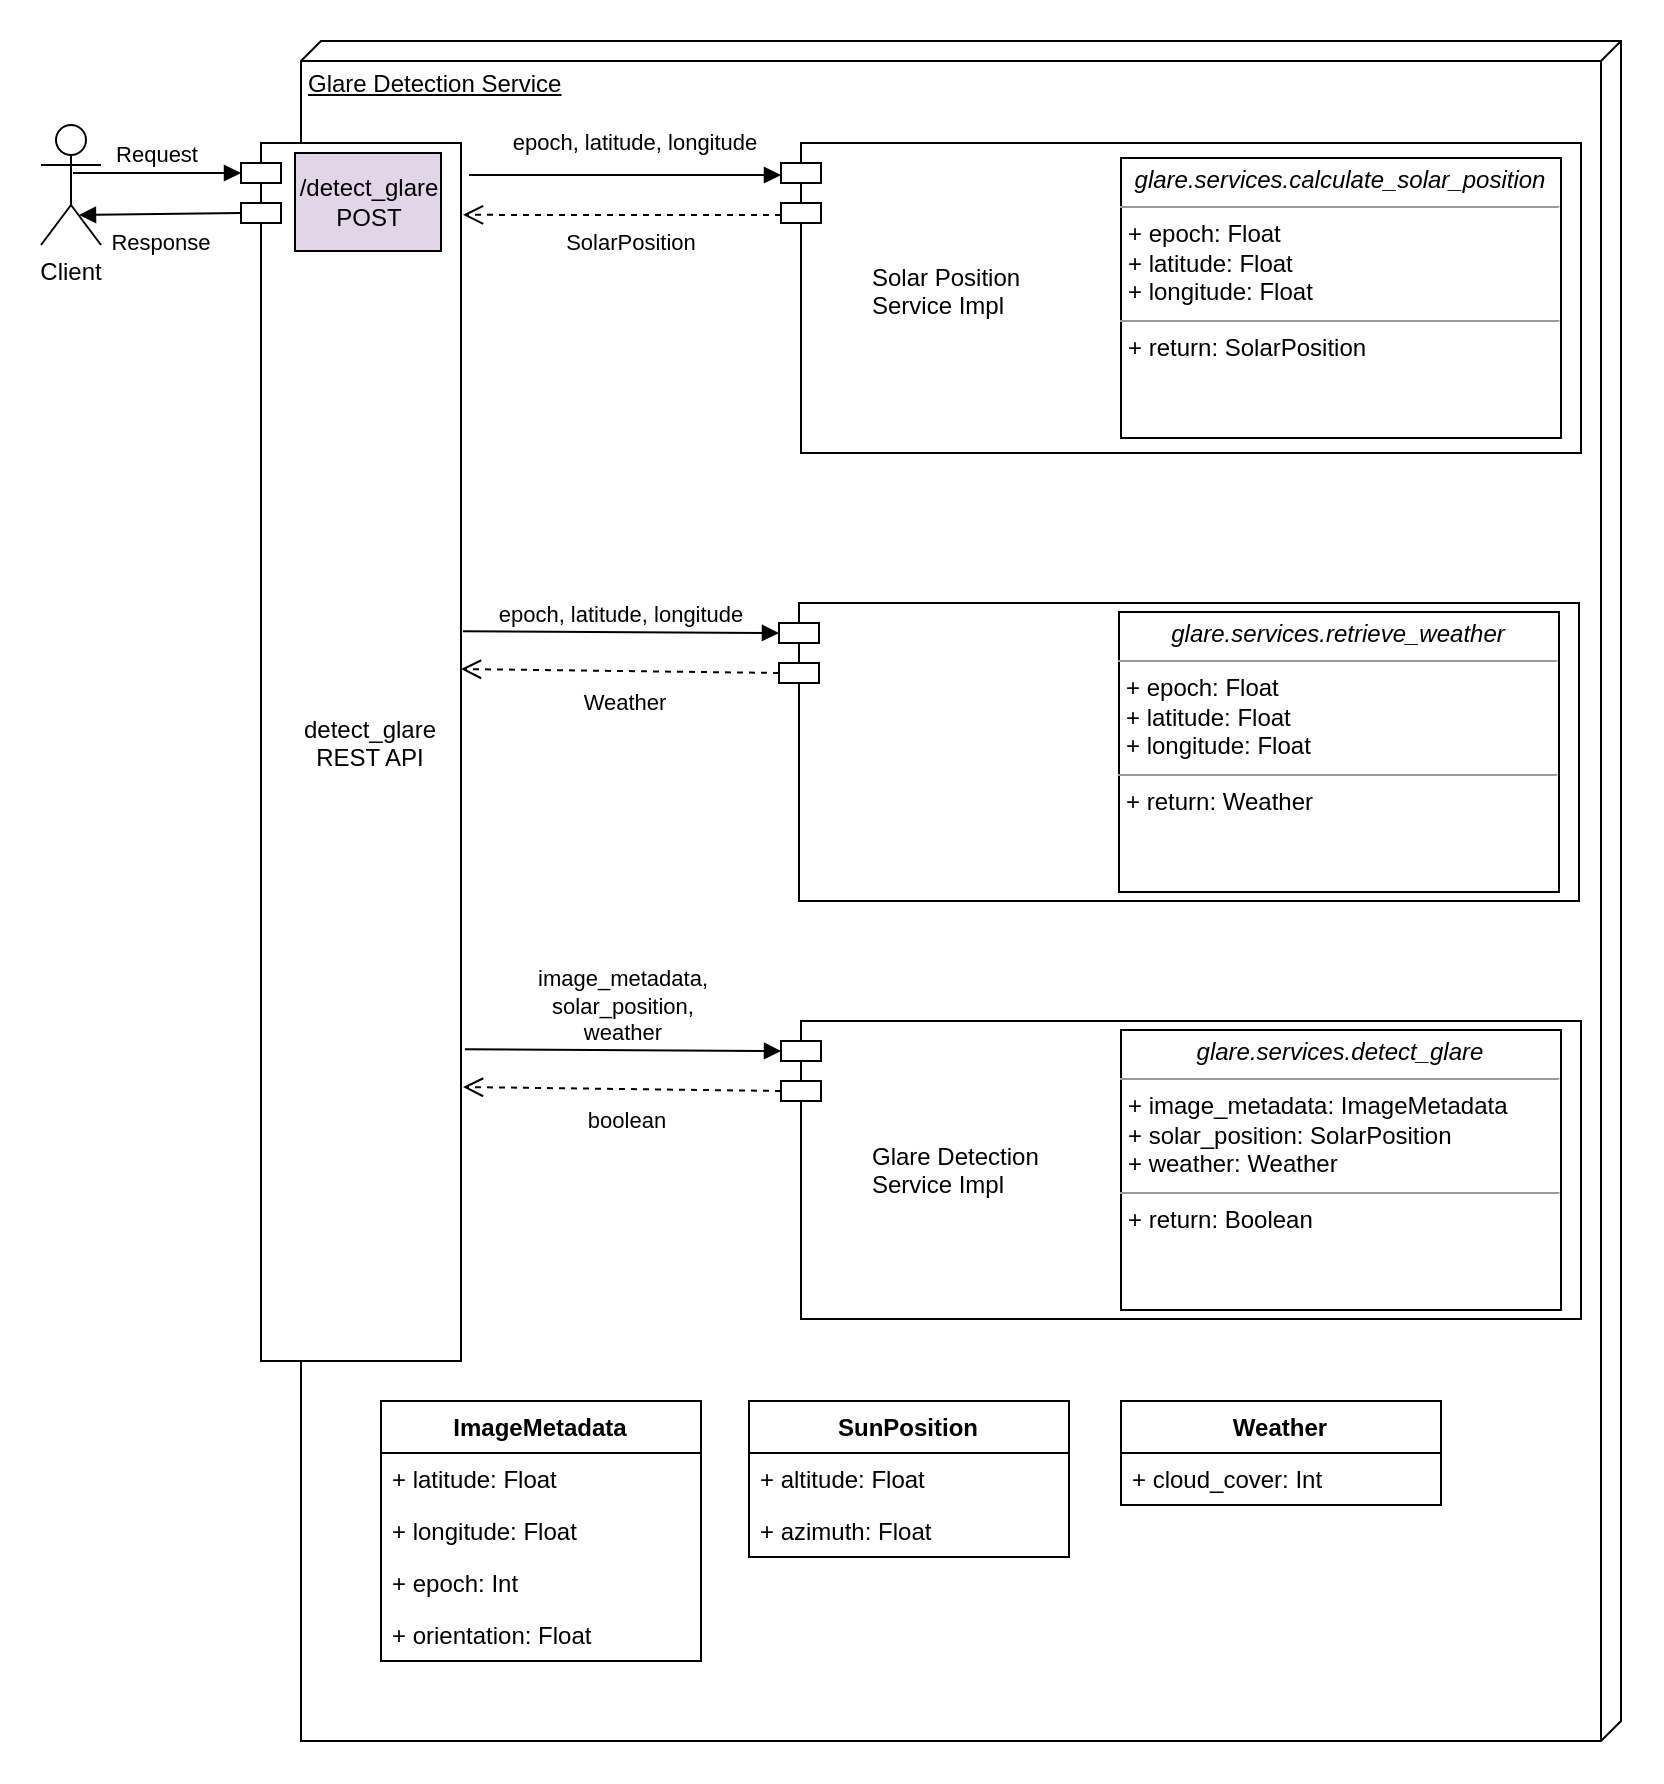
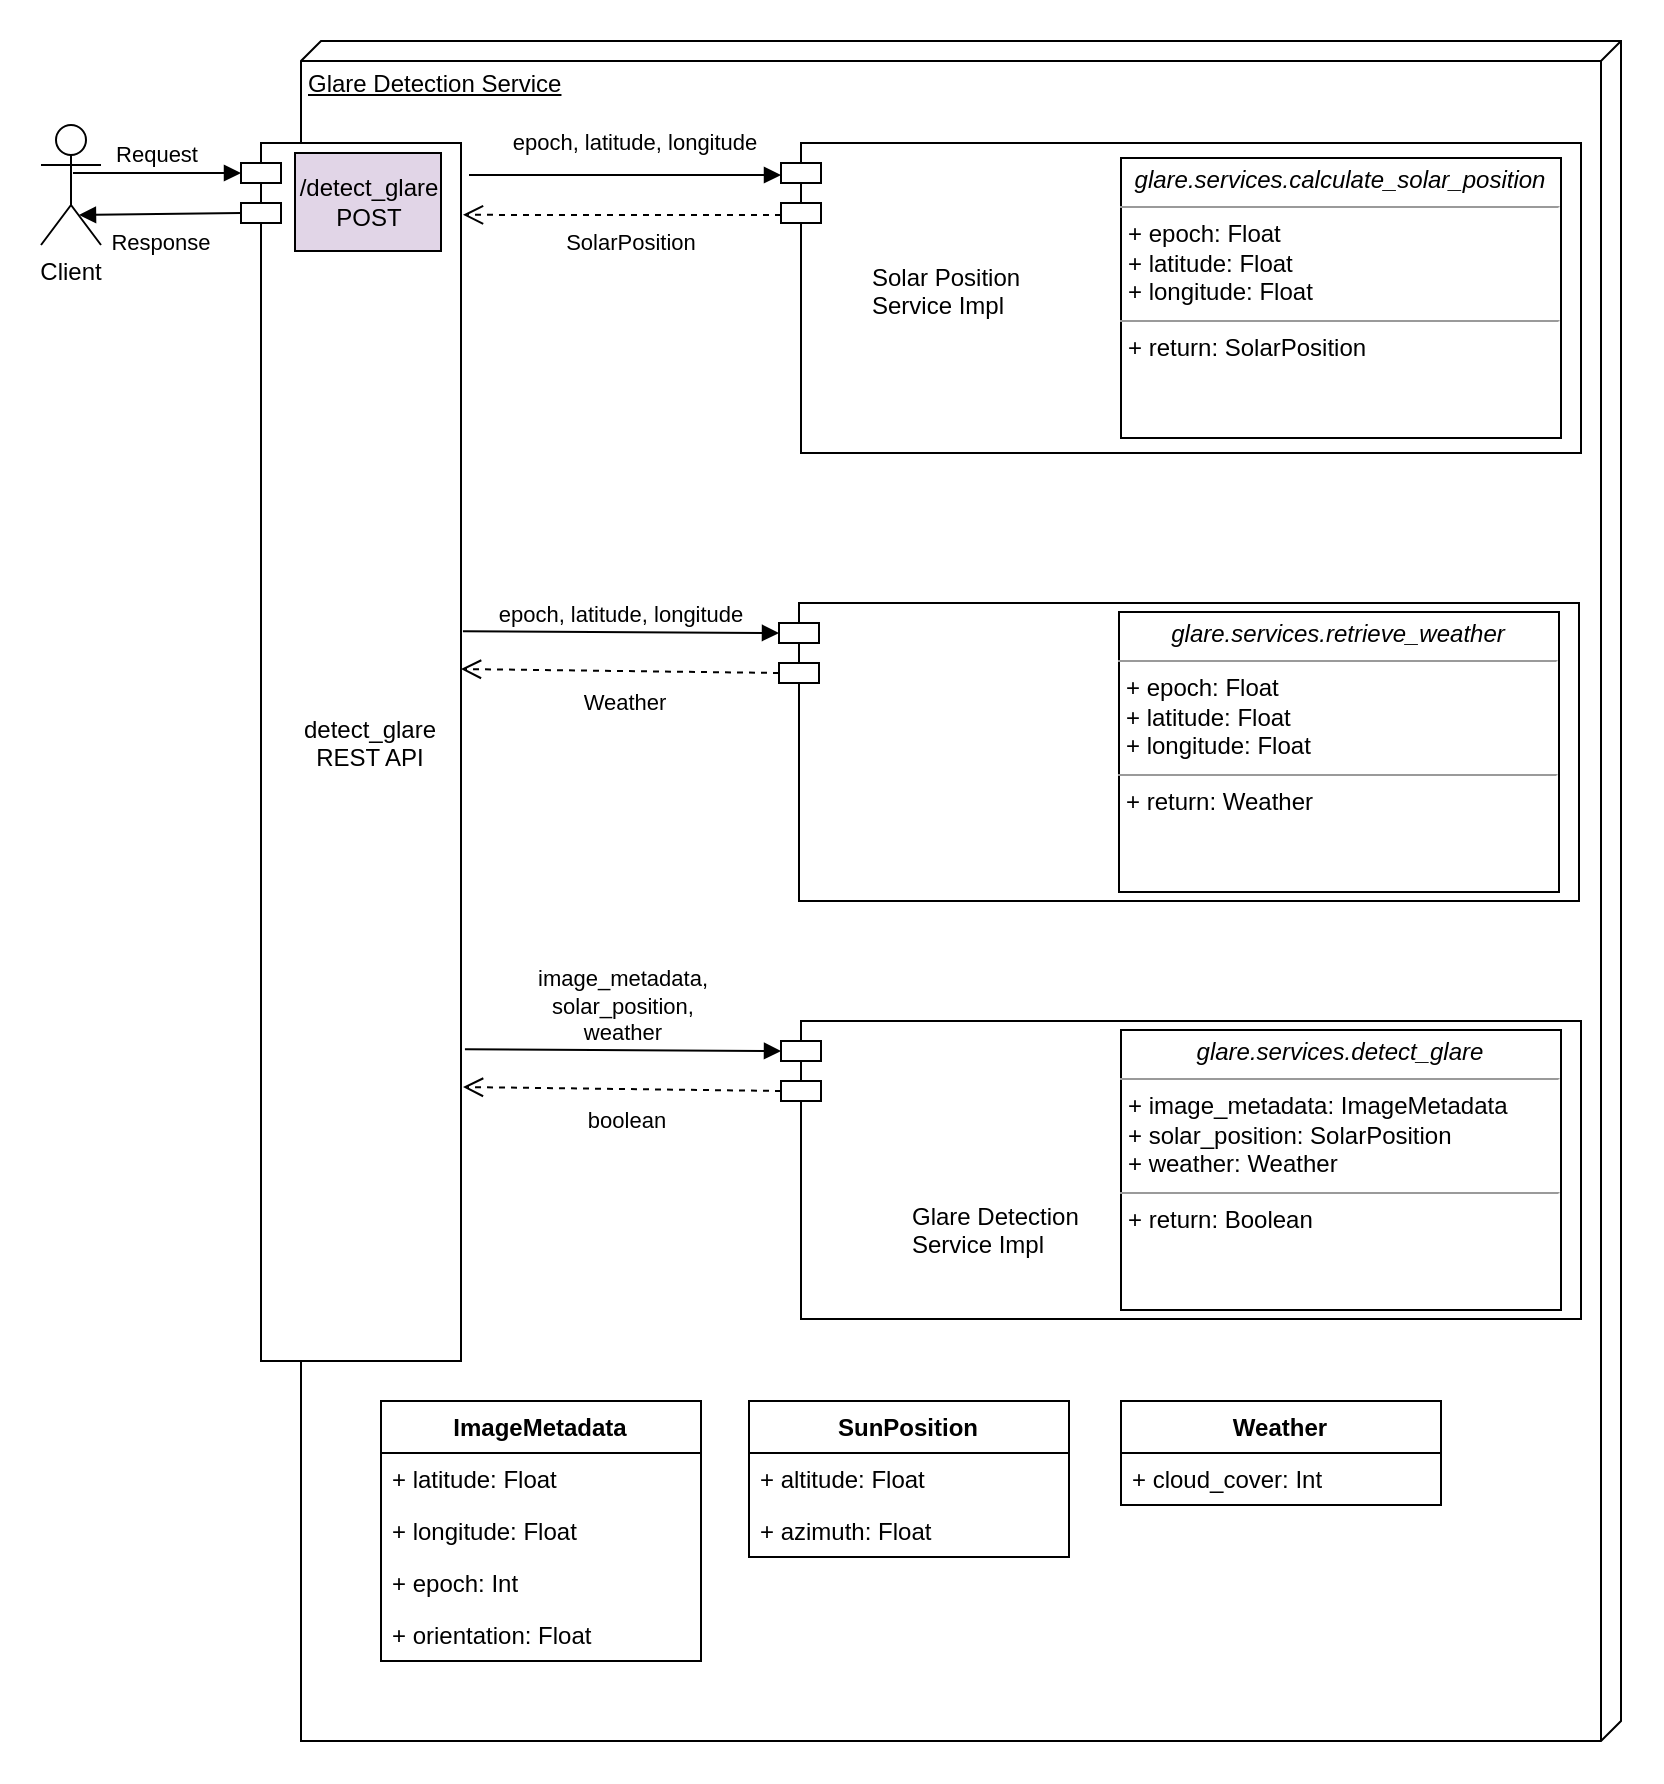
  <mxCell id="0" />
  <mxCell id="1" parent="0" />
  <mxCell id="2" value="Glare Detection Service&lt;br&gt;" style="verticalAlign=top;align=left;spacingTop=8;spacingLeft=2;spacingRight=12;shape=cube;size=10;direction=south;fontStyle=4;html=1;" parent="1" vertex="1"><mxGeometry x="150" y="20" width="660" height="850" as="geometry" /></mxCell>
  <mxCell id="3" value="&#10;&#10;&#10;&#10;&#10;&#10;&#10;&#10;&#10;&#10;&#10;&#10;&#10;&#10;&#10;&#10;&#10;&#10;&#10;&#10;detect_glare&#10;REST API" style="shape=module;align=left;spacingLeft=20;align=center;verticalAlign=top;" parent="1" vertex="1"><mxGeometry x="120" y="71" width="110" height="609" as="geometry" /></mxCell>
  <mxCell id="4" value="image_metadata,&lt;br&gt;solar_position,&lt;br&gt;weather" style="html=1;verticalAlign=bottom;endArrow=block;entryX=0;entryY=0;entryDx=0;entryDy=15;entryPerimeter=0;exitX=1.018;exitY=0.585;exitDx=0;exitDy=0;exitPerimeter=0;" parent="1" edge="1"><mxGeometry relative="1" as="geometry"><mxPoint x="231.98" y="524.125" as="sourcePoint" /><mxPoint x="390" y="525" as="targetPoint" /></mxGeometry></mxCell>
  <mxCell id="5" value="SolarPosition" style="html=1;verticalAlign=bottom;endArrow=open;dashed=1;endSize=8;exitX=0.1;exitY=0.719;exitDx=0;exitDy=0;exitPerimeter=0;entryX=1.009;entryY=0.059;entryDx=0;entryDy=0;entryPerimeter=0;" parent="1" target="3" edge="1"><mxGeometry x="-0.059" y="23" relative="1" as="geometry"><mxPoint x="241.5" y="106.089" as="targetPoint" /><mxPoint x="390" y="107.02" as="sourcePoint" /><mxPoint as="offset" /></mxGeometry></mxCell>
  <mxCell id="6" value="" style="shape=module;align=left;spacingLeft=20;align=center;verticalAlign=top;direction=east;" parent="1" vertex="1"><mxGeometry x="390" y="71" width="400" height="155" as="geometry" /></mxCell>
  <mxCell id="7" value="Solar Position&#10;Service Impl" style="text;strokeColor=none;fillColor=none;align=left;verticalAlign=top;spacingLeft=4;spacingRight=4;overflow=hidden;rotatable=0;points=[[0,0.5],[1,0.5]];portConstraint=eastwest;" parent="1" vertex="1"><mxGeometry x="430" y="125" width="100" as="geometry" /></mxCell>
  <mxCell id="8" value="" style="shape=module;align=left;spacingLeft=20;align=center;verticalAlign=top;direction=east;" parent="1" vertex="1"><mxGeometry x="390" y="510" width="400" height="149" as="geometry" /></mxCell>
- <mxCell id="9" value="Glare Detection&#10;Service Impl" style="text;strokeColor=none;fillColor=none;align=left;verticalAlign=top;spacingLeft=4;spacingRight=4;overflow=hidden;rotatable=0;points=[[0,0.5],[1,0.5]];portConstraint=eastwest;" parent="1" vertex="1"><mxGeometry x="430" y="564.5" width="100" height="40" as="geometry" /></mxCell>
+ <mxCell id="9" value="Glare Detection&#10;Service Impl" style="text;strokeColor=none;fillColor=none;align=left;verticalAlign=top;spacingLeft=4;spacingRight=4;overflow=hidden;rotatable=0;points=[[0,0.5],[1,0.5]];portConstraint=eastwest;" parent="1" vertex="1"><mxGeometry x="450" y="594.5" width="100" height="40" as="geometry" /></mxCell>
  <mxCell id="10" value="epoch, latitude, longitude" style="html=1;verticalAlign=bottom;endArrow=block;entryX=0;entryY=0;entryDx=0;entryDy=15;entryPerimeter=0;" parent="1" edge="1"><mxGeometry x="0.067" y="7" relative="1" as="geometry"><mxPoint x="234" y="87" as="sourcePoint" /><mxPoint x="390" y="87" as="targetPoint" /><mxPoint as="offset" /></mxGeometry></mxCell>
  <mxCell id="11" value="boolean" style="html=1;verticalAlign=bottom;endArrow=open;dashed=1;endSize=8;exitX=0;exitY=0;exitDx=0;exitDy=35;exitPerimeter=0;" parent="1" source="8" edge="1"><mxGeometry x="-0.05" y="25" relative="1" as="geometry"><mxPoint x="231" y="543" as="targetPoint" /><mxPoint x="400" y="438.02" as="sourcePoint" /><mxPoint x="-1" as="offset" /></mxGeometry></mxCell>
  <mxCell id="12" value="&lt;p style=&quot;margin: 0px ; margin-top: 4px ; text-align: center&quot;&gt;&lt;i&gt;glare.services.calculate_solar_position&lt;/i&gt;&lt;/p&gt;&lt;hr size=&quot;1&quot;&gt;&lt;p style=&quot;margin: 0px ; margin-left: 4px&quot;&gt;+ epoch: Float&lt;br&gt;+ latitude: Float&lt;/p&gt;&lt;p style=&quot;margin: 0px ; margin-left: 4px&quot;&gt;+ longitude: Float&lt;/p&gt;&lt;hr size=&quot;1&quot;&gt;&lt;p style=&quot;margin: 0px ; margin-left: 4px&quot;&gt;+ return: SolarPosition&lt;/p&gt;" style="verticalAlign=top;align=left;overflow=fill;fontSize=12;fontFamily=Helvetica;html=1;" parent="1" vertex="1"><mxGeometry x="560" y="78.5" width="220" height="140" as="geometry" /></mxCell>
  <mxCell id="13" value="&lt;p style=&quot;margin: 0px ; margin-top: 4px ; text-align: center&quot;&gt;&lt;i&gt;glare.services.detect_glare&lt;/i&gt;&lt;/p&gt;&lt;hr size=&quot;1&quot;&gt;&lt;p style=&quot;margin: 0px ; margin-left: 4px&quot;&gt;+ image_metadata: ImageMetadata&lt;br&gt;+ solar_position: SolarPosition&lt;/p&gt;&lt;p style=&quot;margin: 0px ; margin-left: 4px&quot;&gt;+ weather: Weather&lt;/p&gt;&lt;hr size=&quot;1&quot;&gt;&lt;p style=&quot;margin: 0px ; margin-left: 4px&quot;&gt;+ return: Boolean&lt;/p&gt;" style="verticalAlign=top;align=left;overflow=fill;fontSize=12;fontFamily=Helvetica;html=1;" parent="1" vertex="1"><mxGeometry x="560" y="514.5" width="220" height="140" as="geometry" /></mxCell>
  <mxCell id="14" value="/detect_glare&lt;br&gt;POST" style="html=1;fillColor=#e1d5e7;" parent="1" vertex="1"><mxGeometry x="147" y="76" width="73" height="49" as="geometry" /></mxCell>
  <mxCell id="15" value="Client" style="shape=umlActor;verticalLabelPosition=bottom;verticalAlign=top;html=1;" parent="1" vertex="1"><mxGeometry x="20" y="62" width="30" height="60" as="geometry" /></mxCell>
  <mxCell id="16" value="Request" style="html=1;verticalAlign=bottom;endArrow=block;exitX=0.533;exitY=0.4;exitDx=0;exitDy=0;exitPerimeter=0;entryX=0;entryY=0;entryDx=0;entryDy=15;entryPerimeter=0;" parent="1" source="15" target="3" edge="1"><mxGeometry width="80" relative="1" as="geometry"><mxPoint x="50" y="90" as="sourcePoint" /><mxPoint x="130" y="90" as="targetPoint" /></mxGeometry></mxCell>
  <mxCell id="17" value="Response" style="html=1;verticalAlign=bottom;endArrow=block;exitX=0;exitY=0;exitDx=0;exitDy=35;exitPerimeter=0;entryX=0.633;entryY=0.75;entryDx=0;entryDy=0;entryPerimeter=0;" parent="1" source="3" target="15" edge="1"><mxGeometry x="-0.005" y="24" width="80" relative="1" as="geometry"><mxPoint x="45.99" y="96" as="sourcePoint" /><mxPoint x="130" y="96" as="targetPoint" /><mxPoint as="offset" /></mxGeometry></mxCell>
  <mxCell id="18" value="ImageMetadata&#10;" style="swimlane;fontStyle=1;align=center;verticalAlign=top;childLayout=stackLayout;horizontal=1;startSize=26;horizontalStack=0;resizeParent=1;resizeParentMax=0;resizeLast=0;collapsible=1;marginBottom=0;" parent="1" vertex="1"><mxGeometry x="190" y="700" width="160" height="130" as="geometry"><mxRectangle x="70" y="30" width="120" height="26" as="alternateBounds" /></mxGeometry></mxCell>
  <mxCell id="19" value="+ latitude: Float" style="text;strokeColor=none;fillColor=none;align=left;verticalAlign=top;spacingLeft=4;spacingRight=4;overflow=hidden;rotatable=0;points=[[0,0.5],[1,0.5]];portConstraint=eastwest;" parent="18" vertex="1"><mxGeometry y="26" width="160" height="26" as="geometry" /></mxCell>
  <mxCell id="20" value="+ longitude: Float" style="text;strokeColor=none;fillColor=none;align=left;verticalAlign=top;spacingLeft=4;spacingRight=4;overflow=hidden;rotatable=0;points=[[0,0.5],[1,0.5]];portConstraint=eastwest;" parent="18" vertex="1"><mxGeometry y="52" width="160" height="26" as="geometry" /></mxCell>
  <mxCell id="21" value="+ epoch: Int" style="text;strokeColor=none;fillColor=none;align=left;verticalAlign=top;spacingLeft=4;spacingRight=4;overflow=hidden;rotatable=0;points=[[0,0.5],[1,0.5]];portConstraint=eastwest;" parent="18" vertex="1"><mxGeometry y="78" width="160" height="26" as="geometry" /></mxCell>
  <mxCell id="22" value="+ orientation: Float" style="text;strokeColor=none;fillColor=none;align=left;verticalAlign=top;spacingLeft=4;spacingRight=4;overflow=hidden;rotatable=0;points=[[0,0.5],[1,0.5]];portConstraint=eastwest;" parent="18" vertex="1"><mxGeometry y="104" width="160" height="26" as="geometry" /></mxCell>
  <mxCell id="23" value="SunPosition" style="swimlane;fontStyle=1;align=center;verticalAlign=top;childLayout=stackLayout;horizontal=1;startSize=26;horizontalStack=0;resizeParent=1;resizeParentMax=0;resizeLast=0;collapsible=1;marginBottom=0;" parent="1" vertex="1"><mxGeometry x="374" y="700" width="160" height="78" as="geometry"><mxRectangle x="70" y="30" width="120" height="26" as="alternateBounds" /></mxGeometry></mxCell>
  <mxCell id="24" value="+ altitude: Float" style="text;strokeColor=none;fillColor=none;align=left;verticalAlign=top;spacingLeft=4;spacingRight=4;overflow=hidden;rotatable=0;points=[[0,0.5],[1,0.5]];portConstraint=eastwest;" parent="23" vertex="1"><mxGeometry y="26" width="160" height="26" as="geometry" /></mxCell>
  <mxCell id="25" value="+ azimuth: Float" style="text;strokeColor=none;fillColor=none;align=left;verticalAlign=top;spacingLeft=4;spacingRight=4;overflow=hidden;rotatable=0;points=[[0,0.5],[1,0.5]];portConstraint=eastwest;" parent="23" vertex="1"><mxGeometry y="52" width="160" height="26" as="geometry" /></mxCell>
  <mxCell id="26" value="epoch, latitude, longitude" style="html=1;verticalAlign=bottom;endArrow=block;entryX=0;entryY=0;entryDx=0;entryDy=15;entryPerimeter=0;exitX=1.018;exitY=0.585;exitDx=0;exitDy=0;exitPerimeter=0;" parent="1" edge="1"><mxGeometry relative="1" as="geometry"><mxPoint x="230.98" y="315.125" as="sourcePoint" /><mxPoint x="389" y="316" as="targetPoint" /></mxGeometry></mxCell>
  <mxCell id="27" value="" style="shape=module;align=left;spacingLeft=20;align=center;verticalAlign=top;direction=east;" parent="1" vertex="1"><mxGeometry x="389" y="301" width="400" height="149" as="geometry" /></mxCell>
  <mxCell id="28" value="Weather" style="html=1;verticalAlign=bottom;endArrow=open;dashed=1;endSize=8;exitX=0;exitY=0;exitDx=0;exitDy=35;exitPerimeter=0;" parent="1" source="27" edge="1"><mxGeometry x="-0.05" y="25" relative="1" as="geometry"><mxPoint x="230" y="334" as="targetPoint" /><mxPoint x="399" y="229.02" as="sourcePoint" /><mxPoint x="-1" as="offset" /></mxGeometry></mxCell>
  <mxCell id="29" value="&lt;p style=&quot;margin: 0px ; margin-top: 4px ; text-align: center&quot;&gt;&lt;i&gt;glare.services.retrieve_weather&lt;/i&gt;&lt;/p&gt;&lt;hr size=&quot;1&quot;&gt;&lt;p style=&quot;margin: 0px 0px 0px 4px&quot;&gt;+ epoch: Float&lt;br&gt;+ latitude: Float&lt;/p&gt;&lt;p style=&quot;margin: 0px 0px 0px 4px&quot;&gt;+ longitude: Float&lt;/p&gt;&lt;hr size=&quot;1&quot;&gt;&lt;p style=&quot;margin: 0px ; margin-left: 4px&quot;&gt;+ return: Weather&lt;/p&gt;" style="verticalAlign=top;align=left;overflow=fill;fontSize=12;fontFamily=Helvetica;html=1;" parent="1" vertex="1"><mxGeometry x="559" y="305.5" width="220" height="140" as="geometry" /></mxCell>
  <mxCell id="30" value="Weather" style="swimlane;fontStyle=1;align=center;verticalAlign=top;childLayout=stackLayout;horizontal=1;startSize=26;horizontalStack=0;resizeParent=1;resizeParentMax=0;resizeLast=0;collapsible=1;marginBottom=0;" vertex="1" parent="1"><mxGeometry x="560" y="700" width="160" height="52" as="geometry"><mxRectangle x="70" y="30" width="120" height="26" as="alternateBounds" /></mxGeometry></mxCell>
  <mxCell id="31" value="+ cloud_cover: Int" style="text;strokeColor=none;fillColor=none;align=left;verticalAlign=top;spacingLeft=4;spacingRight=4;overflow=hidden;rotatable=0;points=[[0,0.5],[1,0.5]];portConstraint=eastwest;" vertex="1" parent="30"><mxGeometry y="26" width="160" height="26" as="geometry" /></mxCell>
